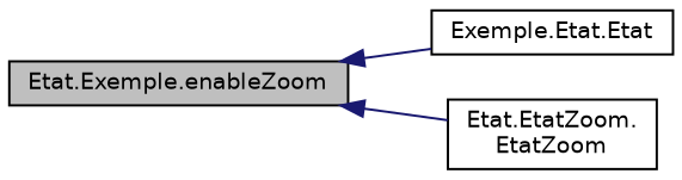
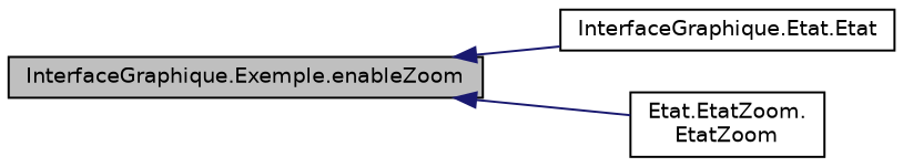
  digraph {
    rankdir=LR
    node [color=black fillcolor=white fontname=Helvetica fontsize=10 shape=record style=filled]
    edge [color=midnightblue dir=back fontname=Helvetica fontsize=10 labelfontname=Helvetica labelfontsize=10 style=solid]
-   n1 [fillcolor=grey75 fontcolor=black height=0.2 label="Etat.Exemple.enableZoom" width=0.4]
-   n2 [height=0.2 label="Exemple.Etat.Etat" width=0.4]
+   n1 [fillcolor=grey75 fontcolor=black height=0.2 label="InterfaceGraphique.Exemple.enableZoom" width=0.4]
+   n2 [height=0.2 label="InterfaceGraphique.Etat.Etat" width=0.4]
    n3 [height=0.2 label="Etat.EtatZoom.\lEtatZoom" width=0.4]
    n1 -> n2
    n1 -> n3
  }
